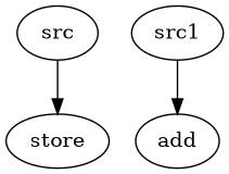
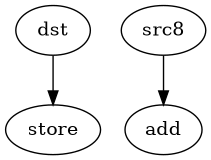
  digraph {
-   n1 [label=src]
+   n1 [label=dst]
    n2 [label=store]
-   n3 [label=src1]
+   n3 [label=src8]
    n4 [label=add]
    n1 -> n2
    n3 -> n4
  }
